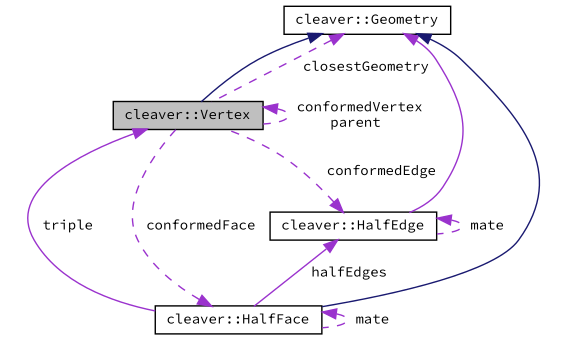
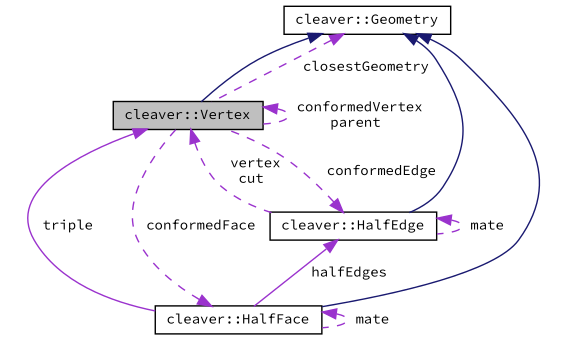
  digraph {
    fontname="Source Code Pro"
    node [color=black fillcolor=white fontname="Source Code Pro" fontsize=10 shape=record style=filled]
    edge [color=darkorchid3 dir=back fontname="Source Code Pro" fontsize=10 labelfontname=Helvetica labelfontsize=10 style=dashed]
    n1 [fillcolor=grey75 fontcolor=black height=0.2 label="cleaver::Vertex" width=0.4]
    n2 [height=0.2 label="cleaver::HalfEdge" width=0.4]
    n3 [height=0.2 label="cleaver::HalfFace" width=0.4]
    n4 [height=0.2 label="cleaver::Geometry" width=0.4]
    n1 -> n1 [label=" conformedVertex\nparent"]
+   n1 -> n2 [label=" vertex\ncut"]
    n1 -> n3 [label=" triple" style=solid]
    n2 -> n1 [label=" conformedEdge"]
    n2 -> n2 [label=" mate"]
    n2 -> n3 [label=" halfEdges" style=solid]
    n3 -> n1 [label=" conformedFace"]
    n3 -> n3 [label=" mate"]
    n4 -> n1 [color=midnightblue style=solid]
    n4 -> n1 [label=" closestGeometry"]
-   n4 -> n2 [style=solid]
+   n4 -> n2 [color=midnightblue style=solid]
    n4 -> n3 [color=midnightblue style=solid]
  }
